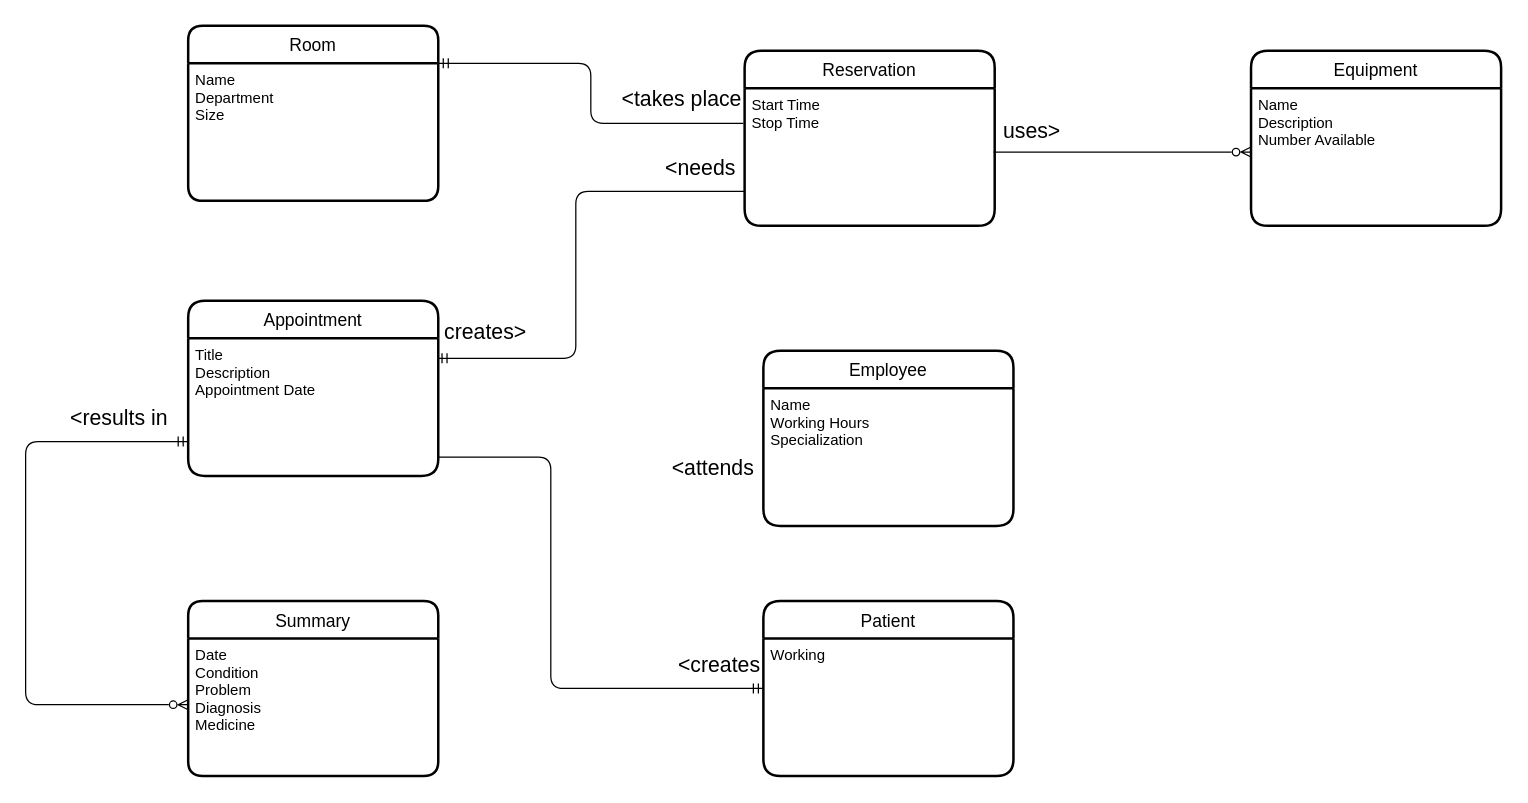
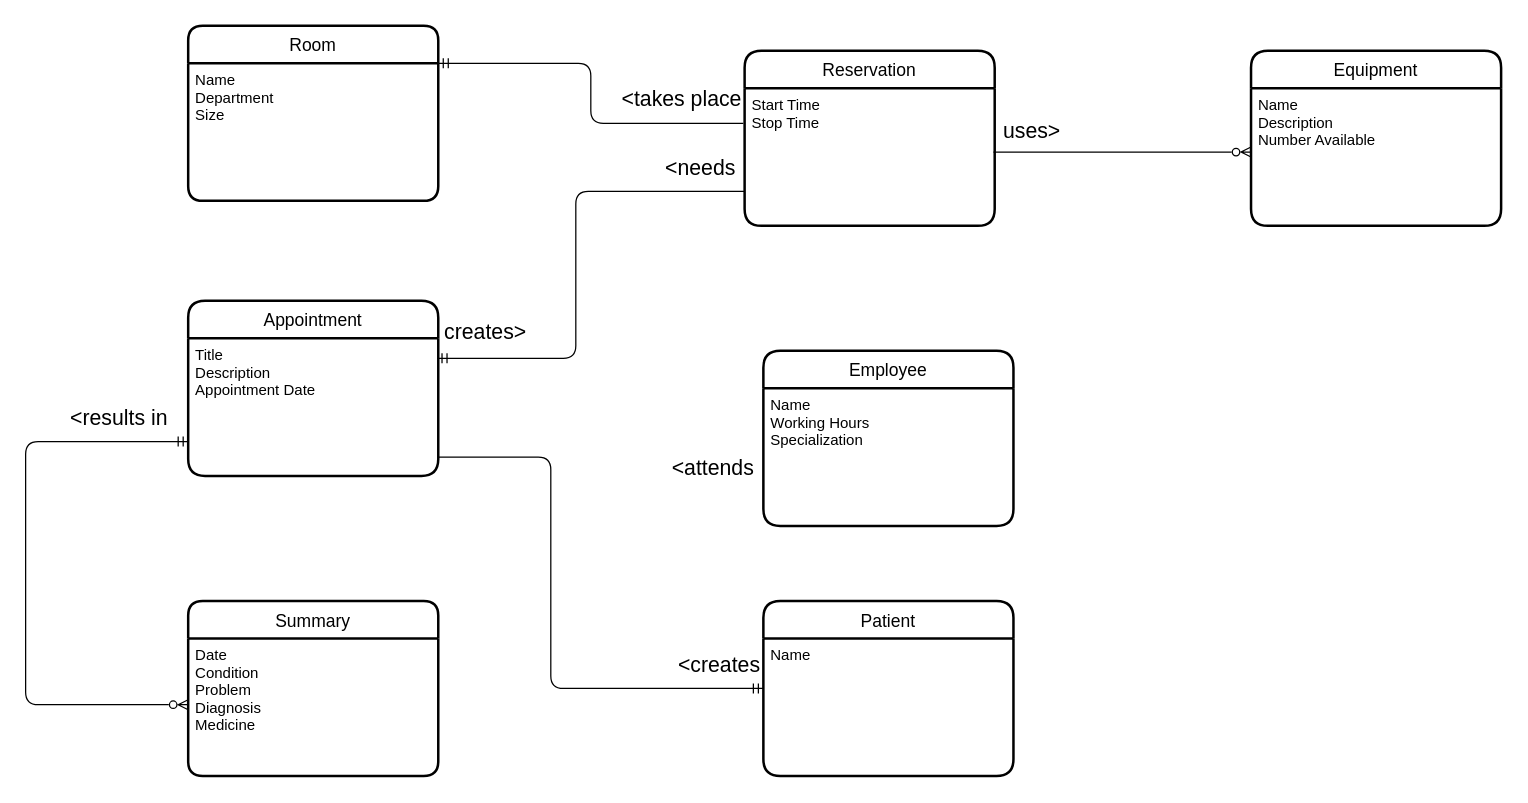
  <mxCell id="0" />
  <mxCell id="1" parent="0" />
  <mxCell id="2" value="Room" style="swimlane;childLayout=stackLayout;horizontal=1;startSize=30;horizontalStack=0;rounded=1;fontSize=14;fontStyle=0;strokeWidth=2;resizeParent=0;resizeLast=1;shadow=0;dashed=0;align=center;arcSize=13;" parent="1" vertex="1"><mxGeometry x="150" y="20" width="200" height="140" as="geometry" /></mxCell>
  <mxCell id="3" value="Name&#10;Department&#10;Size&#10;&#10;" style="align=left;strokeColor=none;fillColor=none;spacingLeft=4;fontSize=12;verticalAlign=top;resizable=0;rotatable=0;part=1;" parent="2" vertex="1"><mxGeometry y="30" width="200" height="110" as="geometry" /></mxCell>
  <mxCell id="4" value="" style="fontSize=12;html=1;endArrow=none;startArrow=ERmandOne;startFill=0;endFill=0;edgeStyle=elbowEdgeStyle;entryX=0;entryY=0.75;entryDx=0;entryDy=0;exitX=0.995;exitY=0.145;exitDx=0;exitDy=0;exitPerimeter=0;" parent="1" source="6" target="8" edge="1"><mxGeometry width="100" height="100" relative="1" as="geometry"><mxPoint x="410" y="270" as="sourcePoint" /><mxPoint x="370" y="410" as="targetPoint" /><Array as="points"><mxPoint x="460" y="190" /></Array></mxGeometry></mxCell>
  <mxCell id="5" value="Appointment" style="swimlane;childLayout=stackLayout;horizontal=1;startSize=30;horizontalStack=0;rounded=1;fontSize=14;fontStyle=0;strokeWidth=2;resizeParent=0;resizeLast=1;shadow=0;dashed=0;align=center;" vertex="1" parent="1"><mxGeometry x="150" y="240" width="200" height="140" as="geometry" /></mxCell>
  <mxCell id="6" value="Title&#10;Description&#10;Appointment Date&#10;" style="align=left;strokeColor=none;fillColor=none;spacingLeft=4;fontSize=12;verticalAlign=top;resizable=0;rotatable=0;part=1;" vertex="1" parent="5"><mxGeometry y="30" width="200" height="110" as="geometry" /></mxCell>
  <mxCell id="7" value="Reservation" style="swimlane;childLayout=stackLayout;horizontal=1;startSize=30;horizontalStack=0;rounded=1;fontSize=14;fontStyle=0;strokeWidth=2;resizeParent=0;resizeLast=1;shadow=0;dashed=0;align=center;" vertex="1" parent="1"><mxGeometry x="595" y="40" width="200" height="140" as="geometry" /></mxCell>
  <mxCell id="8" value="Start Time&#10;Stop Time&#10;" style="align=left;strokeColor=none;fillColor=none;spacingLeft=4;fontSize=12;verticalAlign=top;resizable=0;rotatable=0;part=1;" vertex="1" parent="7"><mxGeometry y="30" width="200" height="110" as="geometry" /></mxCell>
  <mxCell id="9" value="&amp;lt;needs" style="text;html=1;strokeColor=none;fillColor=none;align=center;verticalAlign=middle;whiteSpace=wrap;rounded=0;fontSize=17;" vertex="1" parent="1"><mxGeometry x="530" y="120" width="60" height="30" as="geometry" /></mxCell>
  <mxCell id="10" value="" style="fontSize=12;html=1;endArrow=none;startArrow=ERmandOne;startFill=0;endFill=0;edgeStyle=elbowEdgeStyle;entryX=-0.03;entryY=0.255;entryDx=0;entryDy=0;entryPerimeter=0;exitX=1;exitY=0;exitDx=0;exitDy=0;" edge="1" parent="1" source="3"><mxGeometry width="100" height="100" relative="1" as="geometry"><mxPoint x="355" y="54" as="sourcePoint" /><mxPoint x="594" y="98.05" as="targetPoint" /></mxGeometry></mxCell>
  <mxCell id="11" value="&amp;lt;takes place" style="text;html=1;strokeColor=none;fillColor=none;align=center;verticalAlign=middle;whiteSpace=wrap;rounded=0;fontSize=17;" vertex="1" parent="1"><mxGeometry x="495" y="65" width="100" height="30" as="geometry" /></mxCell>
  <mxCell id="12" value="Equipment" style="swimlane;childLayout=stackLayout;horizontal=1;startSize=30;horizontalStack=0;rounded=1;fontSize=14;fontStyle=0;strokeWidth=2;resizeParent=0;resizeLast=1;shadow=0;dashed=0;align=center;" vertex="1" parent="1"><mxGeometry x="1000" y="40" width="200" height="140" as="geometry" /></mxCell>
  <mxCell id="13" value="Name&#10;Description&#10;Number Available&#10;" style="align=left;strokeColor=none;fillColor=none;spacingLeft=4;fontSize=12;verticalAlign=top;resizable=0;rotatable=0;part=1;" vertex="1" parent="12"><mxGeometry y="30" width="200" height="110" as="geometry" /></mxCell>
  <mxCell id="14" value="" style="fontSize=12;html=1;endArrow=ERzeroToMany;startArrow=none;startFill=0;endFill=0;exitX=0.995;exitY=0.609;exitDx=0;exitDy=0;exitPerimeter=0;" edge="1" parent="1"><mxGeometry width="100" height="100" relative="1" as="geometry"><mxPoint x="794" y="120.99" as="sourcePoint" /><mxPoint x="1000" y="121" as="targetPoint" /></mxGeometry></mxCell>
  <mxCell id="15" value="uses&amp;gt;" style="text;html=1;strokeColor=none;fillColor=none;align=center;verticalAlign=middle;whiteSpace=wrap;rounded=0;fontSize=17;" vertex="1" parent="1"><mxGeometry x="795" y="90" width="60" height="30" as="geometry" /></mxCell>
  <mxCell id="16" value="Employee" style="swimlane;childLayout=stackLayout;horizontal=1;startSize=30;horizontalStack=0;rounded=1;fontSize=14;fontStyle=0;strokeWidth=2;resizeParent=0;resizeLast=1;shadow=0;dashed=0;align=center;" vertex="1" parent="1"><mxGeometry x="610" y="280" width="200" height="140" as="geometry" /></mxCell>
  <mxCell id="17" value="Name&#10;Working Hours&#10;Specialization&#10;" style="align=left;strokeColor=none;fillColor=none;spacingLeft=4;fontSize=12;verticalAlign=top;resizable=0;rotatable=0;part=1;" vertex="1" parent="16"><mxGeometry y="30" width="200" height="110" as="geometry" /></mxCell>
  <mxCell id="18" value="Patient" style="swimlane;childLayout=stackLayout;horizontal=1;startSize=30;horizontalStack=0;rounded=1;fontSize=14;fontStyle=0;strokeWidth=2;resizeParent=0;resizeLast=1;shadow=0;dashed=0;align=center;" vertex="1" parent="1"><mxGeometry x="610" y="480" width="200" height="140" as="geometry" /></mxCell>
- <mxCell id="19" value="Working" style="align=left;strokeColor=none;fillColor=none;spacingLeft=4;fontSize=12;verticalAlign=top;resizable=0;rotatable=0;part=1;" vertex="1" parent="18"><mxGeometry y="30" width="200" height="110" as="geometry" /></mxCell>
+ <mxCell id="19" value="Name" style="align=left;strokeColor=none;fillColor=none;spacingLeft=4;fontSize=12;verticalAlign=top;resizable=0;rotatable=0;part=1;" vertex="1" parent="18"><mxGeometry y="30" width="200" height="110" as="geometry" /></mxCell>
  <mxCell id="20" value="Summary" style="swimlane;childLayout=stackLayout;horizontal=1;startSize=30;horizontalStack=0;rounded=1;fontSize=14;fontStyle=0;strokeWidth=2;resizeParent=0;resizeLast=1;shadow=0;dashed=0;align=center;arcSize=13;" vertex="1" parent="1"><mxGeometry x="150" y="480" width="200" height="140" as="geometry" /></mxCell>
  <mxCell id="21" value="Date&#10;Condition&#10;Problem&#10;Diagnosis&#10;Medicine&#10;" style="align=left;strokeColor=none;fillColor=none;spacingLeft=4;fontSize=12;verticalAlign=top;resizable=0;rotatable=0;part=1;" vertex="1" parent="20"><mxGeometry y="30" width="200" height="110" as="geometry" /></mxCell>
  <mxCell id="22" value="" style="fontSize=12;html=1;endArrow=ERmandOne;startArrow=ERzeroToMany;startFill=0;endFill=0;edgeStyle=elbowEdgeStyle;entryX=0;entryY=0.75;entryDx=0;entryDy=0;" edge="1" parent="1" target="6"><mxGeometry width="100" height="100" relative="1" as="geometry"><mxPoint x="150" y="563" as="sourcePoint" /><mxPoint x="370" y="420" as="targetPoint" /><Array as="points"><mxPoint x="20" y="430" /></Array></mxGeometry></mxCell>
  <mxCell id="23" value="&amp;lt;results in" style="text;html=1;strokeColor=none;fillColor=none;align=center;verticalAlign=middle;whiteSpace=wrap;rounded=0;fontSize=17;" vertex="1" parent="1"><mxGeometry x="50" y="320" width="90" height="30" as="geometry" /></mxCell>
  <mxCell id="24" value="creates&amp;gt;" style="text;html=1;strokeColor=none;fillColor=none;align=center;verticalAlign=middle;whiteSpace=wrap;rounded=0;fontSize=17;" vertex="1" parent="1"><mxGeometry x="358" y="251" width="60" height="30" as="geometry" /></mxCell>
  <mxCell id="25" value="&amp;lt;attends" style="text;html=1;strokeColor=none;fillColor=none;align=center;verticalAlign=middle;whiteSpace=wrap;rounded=0;fontSize=17;" vertex="1" parent="1"><mxGeometry x="530" y="360" width="80" height="30" as="geometry" /></mxCell>
  <mxCell id="26" value="" style="edgeStyle=elbowEdgeStyle;fontSize=12;html=1;endArrow=ERmandOne;startArrow=none;startFill=0;endFill=0;" edge="1" parent="1"><mxGeometry width="100" height="100" relative="1" as="geometry"><mxPoint x="350" y="365" as="sourcePoint" /><mxPoint x="610" y="550" as="targetPoint" /><Array as="points"><mxPoint x="440" y="450" /></Array></mxGeometry></mxCell>
  <mxCell id="27" value="&amp;lt;creates" style="text;html=1;strokeColor=none;fillColor=none;align=center;verticalAlign=middle;whiteSpace=wrap;rounded=0;fontSize=17;" vertex="1" parent="1"><mxGeometry x="540" y="517" width="70" height="30" as="geometry" /></mxCell>
